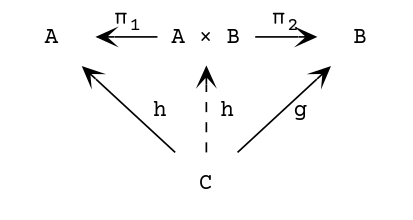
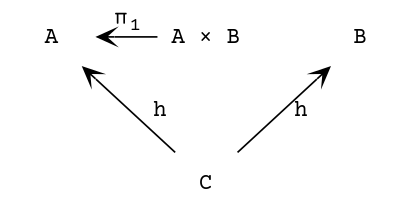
  digraph {
    fontname="Courier Prime"
    rankdir=TB
    node [fontname="Courier Prime" shape=plaintext]
    edge [arrowhead=vee arrowtail=vee fontname="Courier Prime"]
    A
    n2 [label=<A &times; B>]
    B
    C
    subgraph sub_1 {
      rank=same
      A
      n2
      B
    }
    A -> n2 [dir=back label=<&pi;<sub>1</sub>>]
    A -> C [dir=back label=" h "]
-   n2 -> B [label=<&pi;<sub>2</sub>>]
-   C -> n2 [label=" h " style=dashed]
-   C -> B [label=g]
+   C -> B [label=" h "]
  }
